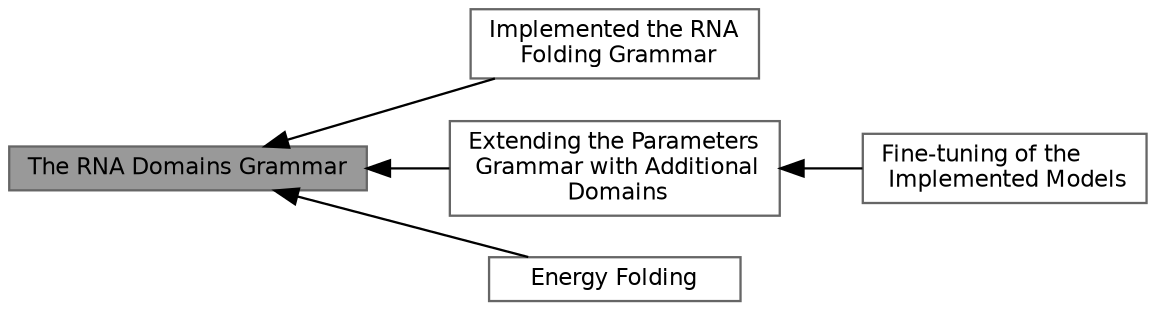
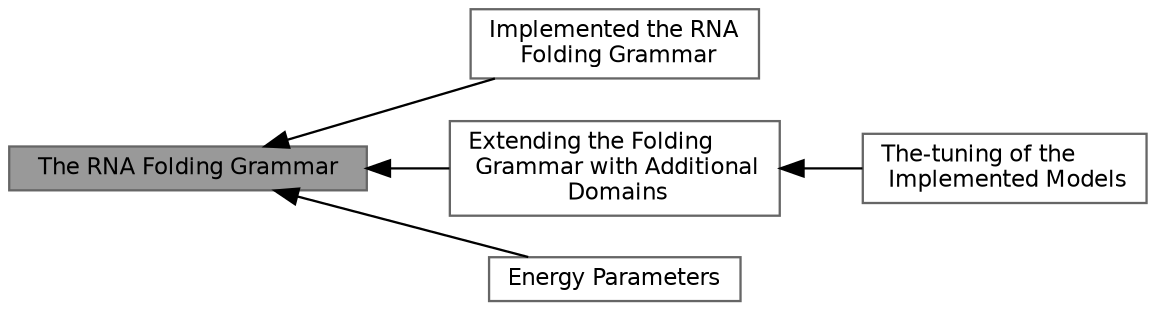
  digraph {
    rankdir=LR
    node [color=grey40 fillcolor=white fontname=Helvetica fontsize=10 shape=box style=filled]
    edge [dir=back fontname=Helvetica fontsize=10 labelfontname=Helvetica labelfontsize=10 shape=plaintext style=solid]
    n1 [height=0.2 label="Implemented the RNA\l Folding Grammar" width=0.4]
-   n2 [height=0.2 label="Extending the Parameters\l Grammar with Additional\l Domains" width=0.4]
-   n3 [height=0.2 label="Fine-tuning of the\l Implemented Models" width=0.4]
-   n4 [height=0.2 label="Energy Folding" width=0.4]
-   n5 [color=gray40 fillcolor=grey60 fontcolor=black height=0.2 label="The RNA Domains Grammar" width=0.4]
+   n2 [height=0.2 label="Extending the Folding\l Grammar with Additional\l Domains" width=0.4]
+   n3 [height=0.2 label="The-tuning of the\l Implemented Models" width=0.4]
+   n4 [height=0.2 label="Energy Parameters" width=0.4]
+   n5 [color=gray40 fillcolor=grey60 fontcolor=black height=0.2 label="The RNA Folding Grammar" width=0.4]
    n2 -> n3
    n5 -> n1
    n5 -> n2
    n5 -> n4
  }
